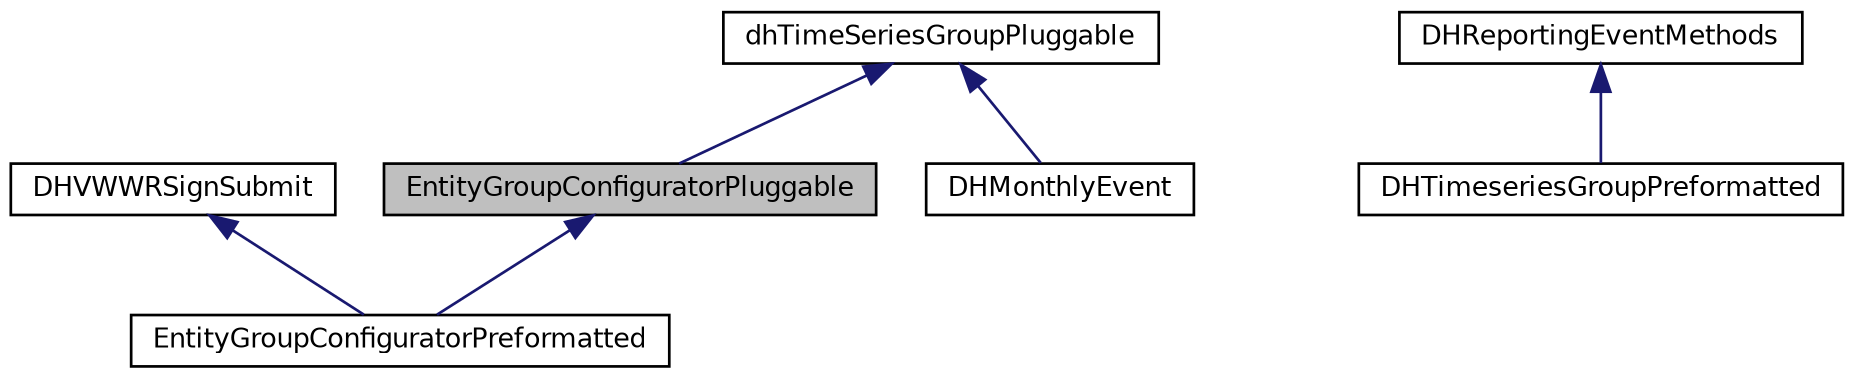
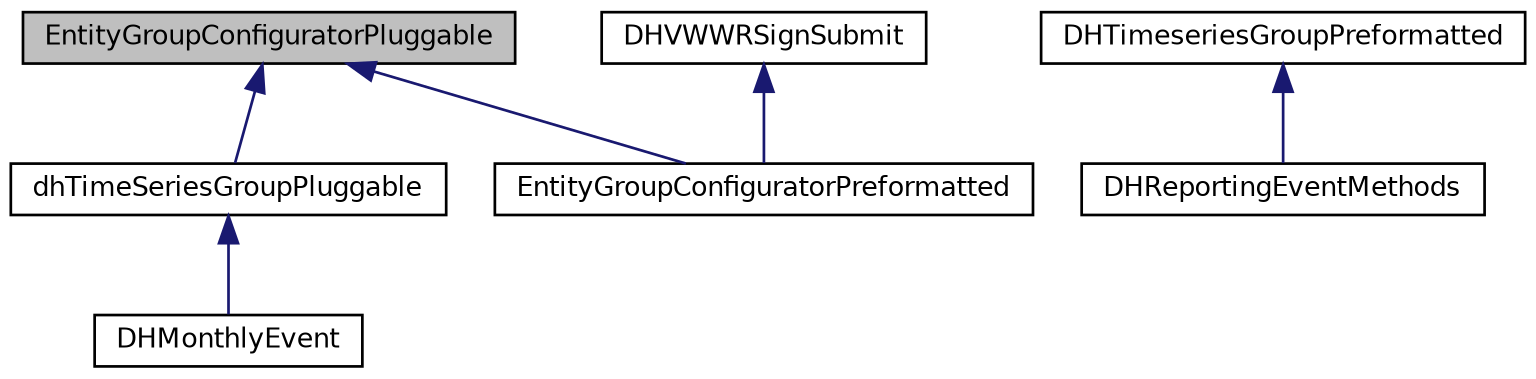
  digraph {
    node [color=black fillcolor=white fontname=Helvetica fontsize=10 shape=record style=filled]
    edge [color=midnightblue dir=back fontname=Helvetica fontsize=10 labelfontname=Helvetica labelfontsize=10 style=solid]
    n1 [fillcolor=grey75 fontcolor=black height=0.2 label=EntityGroupConfiguratorPluggable width=0.4]
    n2 [height=0.2 label=dhTimeSeriesGroupPluggable width=0.4]
    n3 [height=0.2 label=EntityGroupConfiguratorPreformatted width=0.4]
    n4 [height=0.2 label=DHMonthlyEvent width=0.4]
    n5 [height=0.2 label=DHTimeseriesGroupPreformatted width=0.4]
    n6 [height=0.2 label=DHReportingEventMethods width=0.4]
    n7 [height=0.2 label=DHVWWRSignSubmit width=0.4]
-   n2 -> n1
+   n1 -> n2
    n1 -> n3
    n2 -> n4
-   n6 -> n5
+   n5 -> n6
    n7 -> n3
  }
